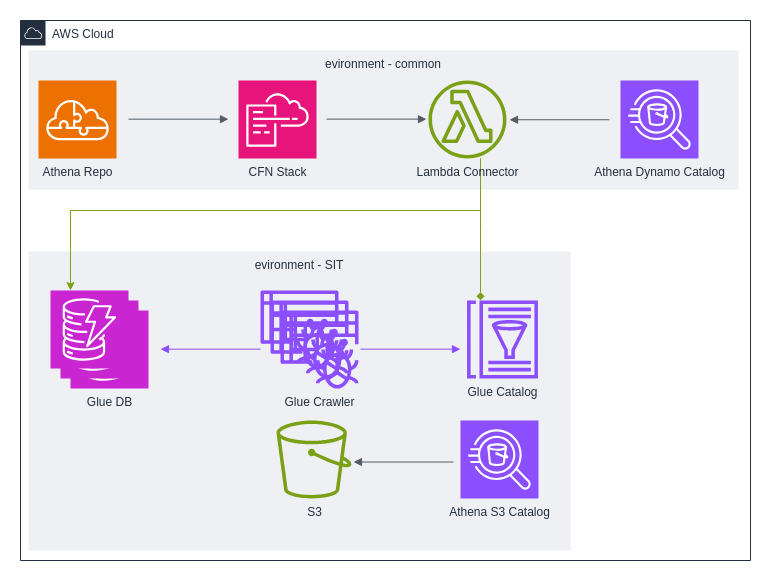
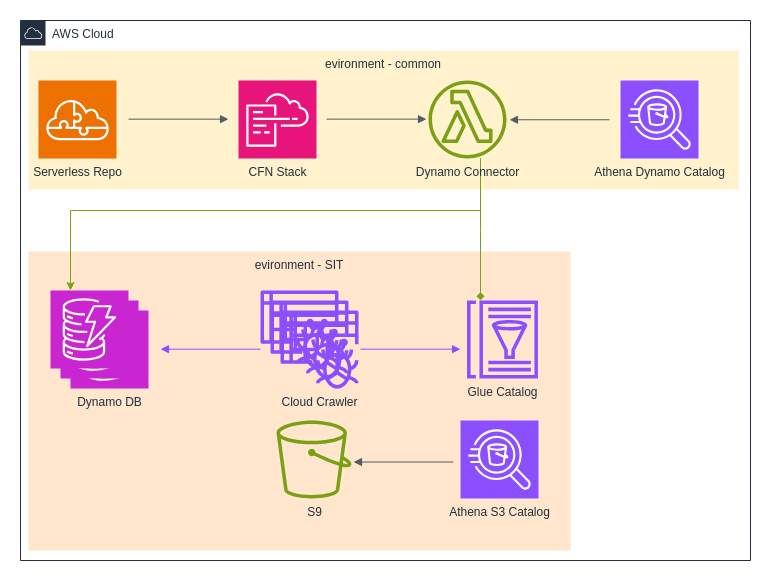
  <mxCell id="0" />
  <mxCell id="1" parent="0" />
- <mxCell id="2" value="evironment - common" style="fillColor=#EFF0F3;strokeColor=none;dashed=0;verticalAlign=top;fontStyle=0;fontColor=#232F3D;whiteSpace=wrap;html=1;" vertex="1" parent="1"><mxGeometry x="28" y="50" width="710" height="139" as="geometry" /></mxCell>
- <mxCell id="3" value="evironment - SIT" style="fillColor=#EFF0F3;strokeColor=none;dashed=0;verticalAlign=top;fontStyle=0;fontColor=#232F3D;whiteSpace=wrap;html=1;" vertex="1" parent="1"><mxGeometry x="28" y="251" width="542" height="299" as="geometry" /></mxCell>
- <mxCell id="4" value="Glue DB" style="sketch=0;points=[[0,0,0],[0.25,0,0],[0.5,0,0],[0.75,0,0],[1,0,0],[0,1,0],[0.25,1,0],[0.5,1,0],[0.75,1,0],[1,1,0],[0,0.25,0],[0,0.5,0],[0,0.75,0],[1,0.25,0],[1,0.5,0],[1,0.75,0]];outlineConnect=0;fontColor=#232F3E;fillColor=#C925D1;strokeColor=#ffffff;dashed=0;verticalLabelPosition=bottom;verticalAlign=top;align=center;html=1;fontSize=12;fontStyle=0;aspect=fixed;shape=mxgraph.aws4.resourceIcon;resIcon=mxgraph.aws4.dynamodb;" vertex="1" parent="1"><mxGeometry x="70" y="310" width="78" height="78" as="geometry" /></mxCell>
+ <mxCell id="2" value="evironment - common" style="fillColor=#fff2cc;strokeColor=none;dashed=0;verticalAlign=top;fontStyle=0;fontColor=#232F3D;whiteSpace=wrap;html=1;" vertex="1" parent="1"><mxGeometry x="28" y="50" width="710" height="139" as="geometry" /></mxCell>
+ <mxCell id="3" value="evironment - SIT" style="fillColor=#ffe6cc;strokeColor=none;dashed=0;verticalAlign=top;fontStyle=0;fontColor=#232F3D;whiteSpace=wrap;html=1;" vertex="1" parent="1"><mxGeometry x="28" y="251" width="542" height="299" as="geometry" /></mxCell>
+ <mxCell id="4" value="Dynamo DB" style="sketch=0;points=[[0,0,0],[0.25,0,0],[0.5,0,0],[0.75,0,0],[1,0,0],[0,1,0],[0.25,1,0],[0.5,1,0],[0.75,1,0],[1,1,0],[0,0.25,0],[0,0.5,0],[0,0.75,0],[1,0.25,0],[1,0.5,0],[1,0.75,0]];outlineConnect=0;fontColor=#232F3E;fillColor=#C925D1;strokeColor=#ffffff;dashed=0;verticalLabelPosition=bottom;verticalAlign=top;align=center;html=1;fontSize=12;fontStyle=0;aspect=fixed;shape=mxgraph.aws4.resourceIcon;resIcon=mxgraph.aws4.dynamodb;" vertex="1" parent="1"><mxGeometry x="70" y="310" width="78" height="78" as="geometry" /></mxCell>
  <mxCell id="5" value="CFN Stack" style="sketch=0;points=[[0,0,0],[0.25,0,0],[0.5,0,0],[0.75,0,0],[1,0,0],[0,1,0],[0.25,1,0],[0.5,1,0],[0.75,1,0],[1,1,0],[0,0.25,0],[0,0.5,0],[0,0.75,0],[1,0.25,0],[1,0.5,0],[1,0.75,0]];points=[[0,0,0],[0.25,0,0],[0.5,0,0],[0.75,0,0],[1,0,0],[0,1,0],[0.25,1,0],[0.5,1,0],[0.75,1,0],[1,1,0],[0,0.25,0],[0,0.5,0],[0,0.75,0],[1,0.25,0],[1,0.5,0],[1,0.75,0]];outlineConnect=0;fontColor=#232F3E;fillColor=#E7157B;strokeColor=#ffffff;dashed=0;verticalLabelPosition=bottom;verticalAlign=top;align=center;html=1;fontSize=12;fontStyle=0;aspect=fixed;shape=mxgraph.aws4.resourceIcon;resIcon=mxgraph.aws4.cloudformation;" vertex="1" parent="1"><mxGeometry x="238" y="80" width="78" height="78" as="geometry" /></mxCell>
  <mxCell id="6" style="edgeStyle=orthogonalEdgeStyle;rounded=0;orthogonalLoop=1;jettySize=auto;html=1;strokeColor=#7aa117;" edge="1" parent="1"><mxGeometry relative="1" as="geometry"><mxPoint x="480" y="158" as="sourcePoint" /><mxPoint x="70" y="290" as="targetPoint" /><Array as="points"><mxPoint x="480" y="210" /><mxPoint x="70" y="210" /></Array></mxGeometry></mxCell>
  <mxCell id="7" style="edgeStyle=orthogonalEdgeStyle;rounded=0;orthogonalLoop=1;jettySize=auto;html=1;fillColor=#d5e8d4;strokeColor=#7aa117;endArrow=diamond;" edge="1" parent="1" source="8" target="15"><mxGeometry relative="1" as="geometry"><Array as="points"><mxPoint x="480" y="230" /><mxPoint x="480" y="230" /></Array></mxGeometry></mxCell>
- <mxCell id="8" value="Lambda Connector" style="sketch=0;outlineConnect=0;fontColor=#232F3E;gradientColor=none;fillColor=#7AA116;strokeColor=none;dashed=0;verticalLabelPosition=bottom;verticalAlign=top;align=center;html=1;fontSize=12;fontStyle=0;aspect=fixed;pointerEvents=1;shape=mxgraph.aws4.lambda_function;" vertex="1" parent="1"><mxGeometry x="428" y="80" width="78" height="78" as="geometry" /></mxCell>
- <mxCell id="9" value="Athena Repo" style="sketch=0;points=[[0,0,0],[0.25,0,0],[0.5,0,0],[0.75,0,0],[1,0,0],[0,1,0],[0.25,1,0],[0.5,1,0],[0.75,1,0],[1,1,0],[0,0.25,0],[0,0.5,0],[0,0.75,0],[1,0.25,0],[1,0.5,0],[1,0.75,0]];outlineConnect=0;fontColor=#232F3E;fillColor=#ED7100;strokeColor=#ffffff;dashed=0;verticalLabelPosition=bottom;verticalAlign=top;align=center;html=1;fontSize=12;fontStyle=0;aspect=fixed;shape=mxgraph.aws4.resourceIcon;resIcon=mxgraph.aws4.serverless_application_repository;" vertex="1" parent="1"><mxGeometry x="38" y="80" width="78" height="78" as="geometry" /></mxCell>
+ <mxCell id="8" value="Dynamo Connector" style="sketch=0;outlineConnect=0;fontColor=#232F3E;gradientColor=none;fillColor=#7AA116;strokeColor=none;dashed=0;verticalLabelPosition=bottom;verticalAlign=top;align=center;html=1;fontSize=12;fontStyle=0;aspect=fixed;pointerEvents=1;shape=mxgraph.aws4.lambda_function;" vertex="1" parent="1"><mxGeometry x="428" y="80" width="78" height="78" as="geometry" /></mxCell>
+ <mxCell id="9" value="Serverless Repo" style="sketch=0;points=[[0,0,0],[0.25,0,0],[0.5,0,0],[0.75,0,0],[1,0,0],[0,1,0],[0.25,1,0],[0.5,1,0],[0.75,1,0],[1,1,0],[0,0.25,0],[0,0.5,0],[0,0.75,0],[1,0.25,0],[1,0.5,0],[1,0.75,0]];outlineConnect=0;fontColor=#232F3E;fillColor=#ED7100;strokeColor=#ffffff;dashed=0;verticalLabelPosition=bottom;verticalAlign=top;align=center;html=1;fontSize=12;fontStyle=0;aspect=fixed;shape=mxgraph.aws4.resourceIcon;resIcon=mxgraph.aws4.serverless_application_repository;" vertex="1" parent="1"><mxGeometry x="38" y="80" width="78" height="78" as="geometry" /></mxCell>
  <mxCell id="10" value="" style="edgeStyle=orthogonalEdgeStyle;html=1;endArrow=block;elbow=vertical;startArrow=none;endFill=1;strokeColor=#545B64;rounded=0;" edge="1" parent="1"><mxGeometry width="100" relative="1" as="geometry"><mxPoint x="128" y="118.67" as="sourcePoint" /><mxPoint x="228" y="118.67" as="targetPoint" /></mxGeometry></mxCell>
  <mxCell id="11" value="" style="edgeStyle=orthogonalEdgeStyle;html=1;endArrow=none;elbow=vertical;startArrow=block;startFill=1;strokeColor=#8c4fff;rounded=0;" edge="1" parent="1"><mxGeometry width="100" relative="1" as="geometry"><mxPoint x="160" y="348.67" as="sourcePoint" /><mxPoint x="260" y="348.67" as="targetPoint" /></mxGeometry></mxCell>
  <mxCell id="12" value="" style="sketch=0;points=[[0,0,0],[0.25,0,0],[0.5,0,0],[0.75,0,0],[1,0,0],[0,1,0],[0.25,1,0],[0.5,1,0],[0.75,1,0],[1,1,0],[0,0.25,0],[0,0.5,0],[0,0.75,0],[1,0.25,0],[1,0.5,0],[1,0.75,0]];outlineConnect=0;fontColor=#232F3E;fillColor=#C925D1;strokeColor=#ffffff;dashed=0;verticalLabelPosition=bottom;verticalAlign=top;align=center;html=1;fontSize=12;fontStyle=0;aspect=fixed;shape=mxgraph.aws4.resourceIcon;resIcon=mxgraph.aws4.dynamodb;" vertex="1" parent="1"><mxGeometry x="60" y="300" width="78" height="78" as="geometry" /></mxCell>
  <mxCell id="13" value="" style="sketch=0;points=[[0,0,0],[0.25,0,0],[0.5,0,0],[0.75,0,0],[1,0,0],[0,1,0],[0.25,1,0],[0.5,1,0],[0.75,1,0],[1,1,0],[0,0.25,0],[0,0.5,0],[0,0.75,0],[1,0.25,0],[1,0.5,0],[1,0.75,0]];outlineConnect=0;fontColor=#232F3E;fillColor=#C925D1;strokeColor=#ffffff;dashed=0;verticalLabelPosition=bottom;verticalAlign=top;align=center;html=1;fontSize=12;fontStyle=0;aspect=fixed;shape=mxgraph.aws4.resourceIcon;resIcon=mxgraph.aws4.dynamodb;" vertex="1" parent="1"><mxGeometry x="50" y="290" width="78" height="78" as="geometry" /></mxCell>
  <mxCell id="14" value="" style="sketch=0;outlineConnect=0;fontColor=#232F3E;gradientColor=none;fillColor=#8C4FFF;strokeColor=none;dashed=0;verticalLabelPosition=bottom;verticalAlign=top;align=center;html=1;fontSize=12;fontStyle=0;aspect=fixed;pointerEvents=1;shape=mxgraph.aws4.glue_crawlers;fillStyle=auto;" vertex="1" parent="1"><mxGeometry x="260" y="290" width="78" height="78" as="geometry" /></mxCell>
  <mxCell id="15" value="Glue Catalog" style="sketch=0;outlineConnect=0;fontColor=#232F3E;gradientColor=none;fillColor=#8C4FFF;strokeColor=none;dashed=0;verticalLabelPosition=bottom;verticalAlign=top;align=center;html=1;fontSize=12;fontStyle=0;aspect=fixed;pointerEvents=1;shape=mxgraph.aws4.glue_data_catalog;" vertex="1" parent="1"><mxGeometry x="466" y="300" width="72" height="78" as="geometry" /></mxCell>
  <mxCell id="16" value="" style="edgeStyle=orthogonalEdgeStyle;html=1;endArrow=block;elbow=vertical;startArrow=none;endFill=1;strokeColor=#8c4fff;rounded=0;" edge="1" parent="1"><mxGeometry width="100" relative="1" as="geometry"><mxPoint x="360" y="348.67" as="sourcePoint" /><mxPoint x="460" y="348.67" as="targetPoint" /></mxGeometry></mxCell>
  <mxCell id="17" value="" style="sketch=0;outlineConnect=0;fontColor=#232F3E;gradientColor=none;fillColor=#8C4FFF;strokeColor=none;dashed=0;verticalLabelPosition=bottom;verticalAlign=top;align=center;html=1;fontSize=12;fontStyle=0;aspect=fixed;pointerEvents=1;shape=mxgraph.aws4.glue_crawlers;fillStyle=auto;" vertex="1" parent="1"><mxGeometry x="270" y="300" width="78" height="78" as="geometry" /></mxCell>
- <mxCell id="18" value="Glue Crawler" style="sketch=0;outlineConnect=0;fontColor=#232F3E;gradientColor=none;fillColor=#8C4FFF;strokeColor=none;dashed=0;verticalLabelPosition=bottom;verticalAlign=top;align=center;html=1;fontSize=12;fontStyle=0;aspect=fixed;pointerEvents=1;shape=mxgraph.aws4.glue_crawlers;fillStyle=auto;" vertex="1" parent="1"><mxGeometry x="280" y="310" width="78" height="78" as="geometry" /></mxCell>
+ <mxCell id="18" value="Cloud Crawler" style="sketch=0;outlineConnect=0;fontColor=#232F3E;gradientColor=none;fillColor=#8C4FFF;strokeColor=none;dashed=0;verticalLabelPosition=bottom;verticalAlign=top;align=center;html=1;fontSize=12;fontStyle=0;aspect=fixed;pointerEvents=1;shape=mxgraph.aws4.glue_crawlers;fillStyle=auto;" vertex="1" parent="1"><mxGeometry x="280" y="310" width="78" height="78" as="geometry" /></mxCell>
  <mxCell id="19" value="" style="edgeStyle=orthogonalEdgeStyle;html=1;endArrow=block;elbow=vertical;startArrow=none;endFill=1;strokeColor=#545B64;rounded=0;" edge="1" parent="1"><mxGeometry width="100" relative="1" as="geometry"><mxPoint x="326" y="118.63" as="sourcePoint" /><mxPoint x="426" y="118.63" as="targetPoint" /></mxGeometry></mxCell>
  <mxCell id="20" value="Athena Dynamo Catalog" style="sketch=0;points=[[0,0,0],[0.25,0,0],[0.5,0,0],[0.75,0,0],[1,0,0],[0,1,0],[0.25,1,0],[0.5,1,0],[0.75,1,0],[1,1,0],[0,0.25,0],[0,0.5,0],[0,0.75,0],[1,0.25,0],[1,0.5,0],[1,0.75,0]];outlineConnect=0;fontColor=#232F3E;fillColor=#8C4FFF;strokeColor=#ffffff;dashed=0;verticalLabelPosition=bottom;verticalAlign=top;align=center;html=1;fontSize=12;fontStyle=0;aspect=fixed;shape=mxgraph.aws4.resourceIcon;resIcon=mxgraph.aws4.athena;" vertex="1" parent="1"><mxGeometry x="620" y="80" width="78" height="78" as="geometry" /></mxCell>
  <mxCell id="21" value="" style="edgeStyle=orthogonalEdgeStyle;html=1;endArrow=none;elbow=vertical;startArrow=block;startFill=1;strokeColor=#545B64;rounded=0;" edge="1" parent="1"><mxGeometry width="100" relative="1" as="geometry"><mxPoint x="353" y="461.52" as="sourcePoint" /><mxPoint x="453" y="461.52" as="targetPoint" /></mxGeometry></mxCell>
  <mxCell id="22" value="Athena S3 Catalog" style="sketch=0;points=[[0,0,0],[0.25,0,0],[0.5,0,0],[0.75,0,0],[1,0,0],[0,1,0],[0.25,1,0],[0.5,1,0],[0.75,1,0],[1,1,0],[0,0.25,0],[0,0.5,0],[0,0.75,0],[1,0.25,0],[1,0.5,0],[1,0.75,0]];outlineConnect=0;fontColor=#232F3E;fillColor=#8C4FFF;strokeColor=#ffffff;dashed=0;verticalLabelPosition=bottom;verticalAlign=top;align=center;html=1;fontSize=12;fontStyle=0;aspect=fixed;shape=mxgraph.aws4.resourceIcon;resIcon=mxgraph.aws4.athena;" vertex="1" parent="1"><mxGeometry x="460" y="420" width="78" height="78" as="geometry" /></mxCell>
- <mxCell id="23" value="S3" style="sketch=0;outlineConnect=0;fontColor=#232F3E;gradientColor=none;fillColor=#7AA116;strokeColor=none;dashed=0;verticalLabelPosition=bottom;verticalAlign=top;align=center;html=1;fontSize=12;fontStyle=0;aspect=fixed;pointerEvents=1;shape=mxgraph.aws4.bucket;" vertex="1" parent="1"><mxGeometry x="276" y="420" width="75" height="78" as="geometry" /></mxCell>
+ <mxCell id="23" value="S9" style="sketch=0;outlineConnect=0;fontColor=#232F3E;gradientColor=none;fillColor=#7AA116;strokeColor=none;dashed=0;verticalLabelPosition=bottom;verticalAlign=top;align=center;html=1;fontSize=12;fontStyle=0;aspect=fixed;pointerEvents=1;shape=mxgraph.aws4.bucket;" vertex="1" parent="1"><mxGeometry x="276" y="420" width="75" height="78" as="geometry" /></mxCell>
  <mxCell id="24" value="" style="edgeStyle=orthogonalEdgeStyle;html=1;endArrow=none;elbow=vertical;startArrow=block;startFill=1;strokeColor=#545B64;rounded=0;" edge="1" parent="1"><mxGeometry width="100" relative="1" as="geometry"><mxPoint x="509" y="119.26" as="sourcePoint" /><mxPoint x="609" y="119.26" as="targetPoint" /></mxGeometry></mxCell>
  <mxCell id="25" value="AWS Cloud" style="points=[[0,0],[0.25,0],[0.5,0],[0.75,0],[1,0],[1,0.25],[1,0.5],[1,0.75],[1,1],[0.75,1],[0.5,1],[0.25,1],[0,1],[0,0.75],[0,0.5],[0,0.25]];outlineConnect=0;gradientColor=none;html=1;whiteSpace=wrap;fontSize=12;fontStyle=0;container=1;pointerEvents=0;collapsible=0;recursiveResize=0;shape=mxgraph.aws4.group;grIcon=mxgraph.aws4.group_aws_cloud;strokeColor=#232F3E;fillColor=none;verticalAlign=top;align=left;spacingLeft=30;fontColor=#232F3E;dashed=0;" vertex="1" parent="1"><mxGeometry x="20" y="20" width="730" height="540" as="geometry" /></mxCell>
